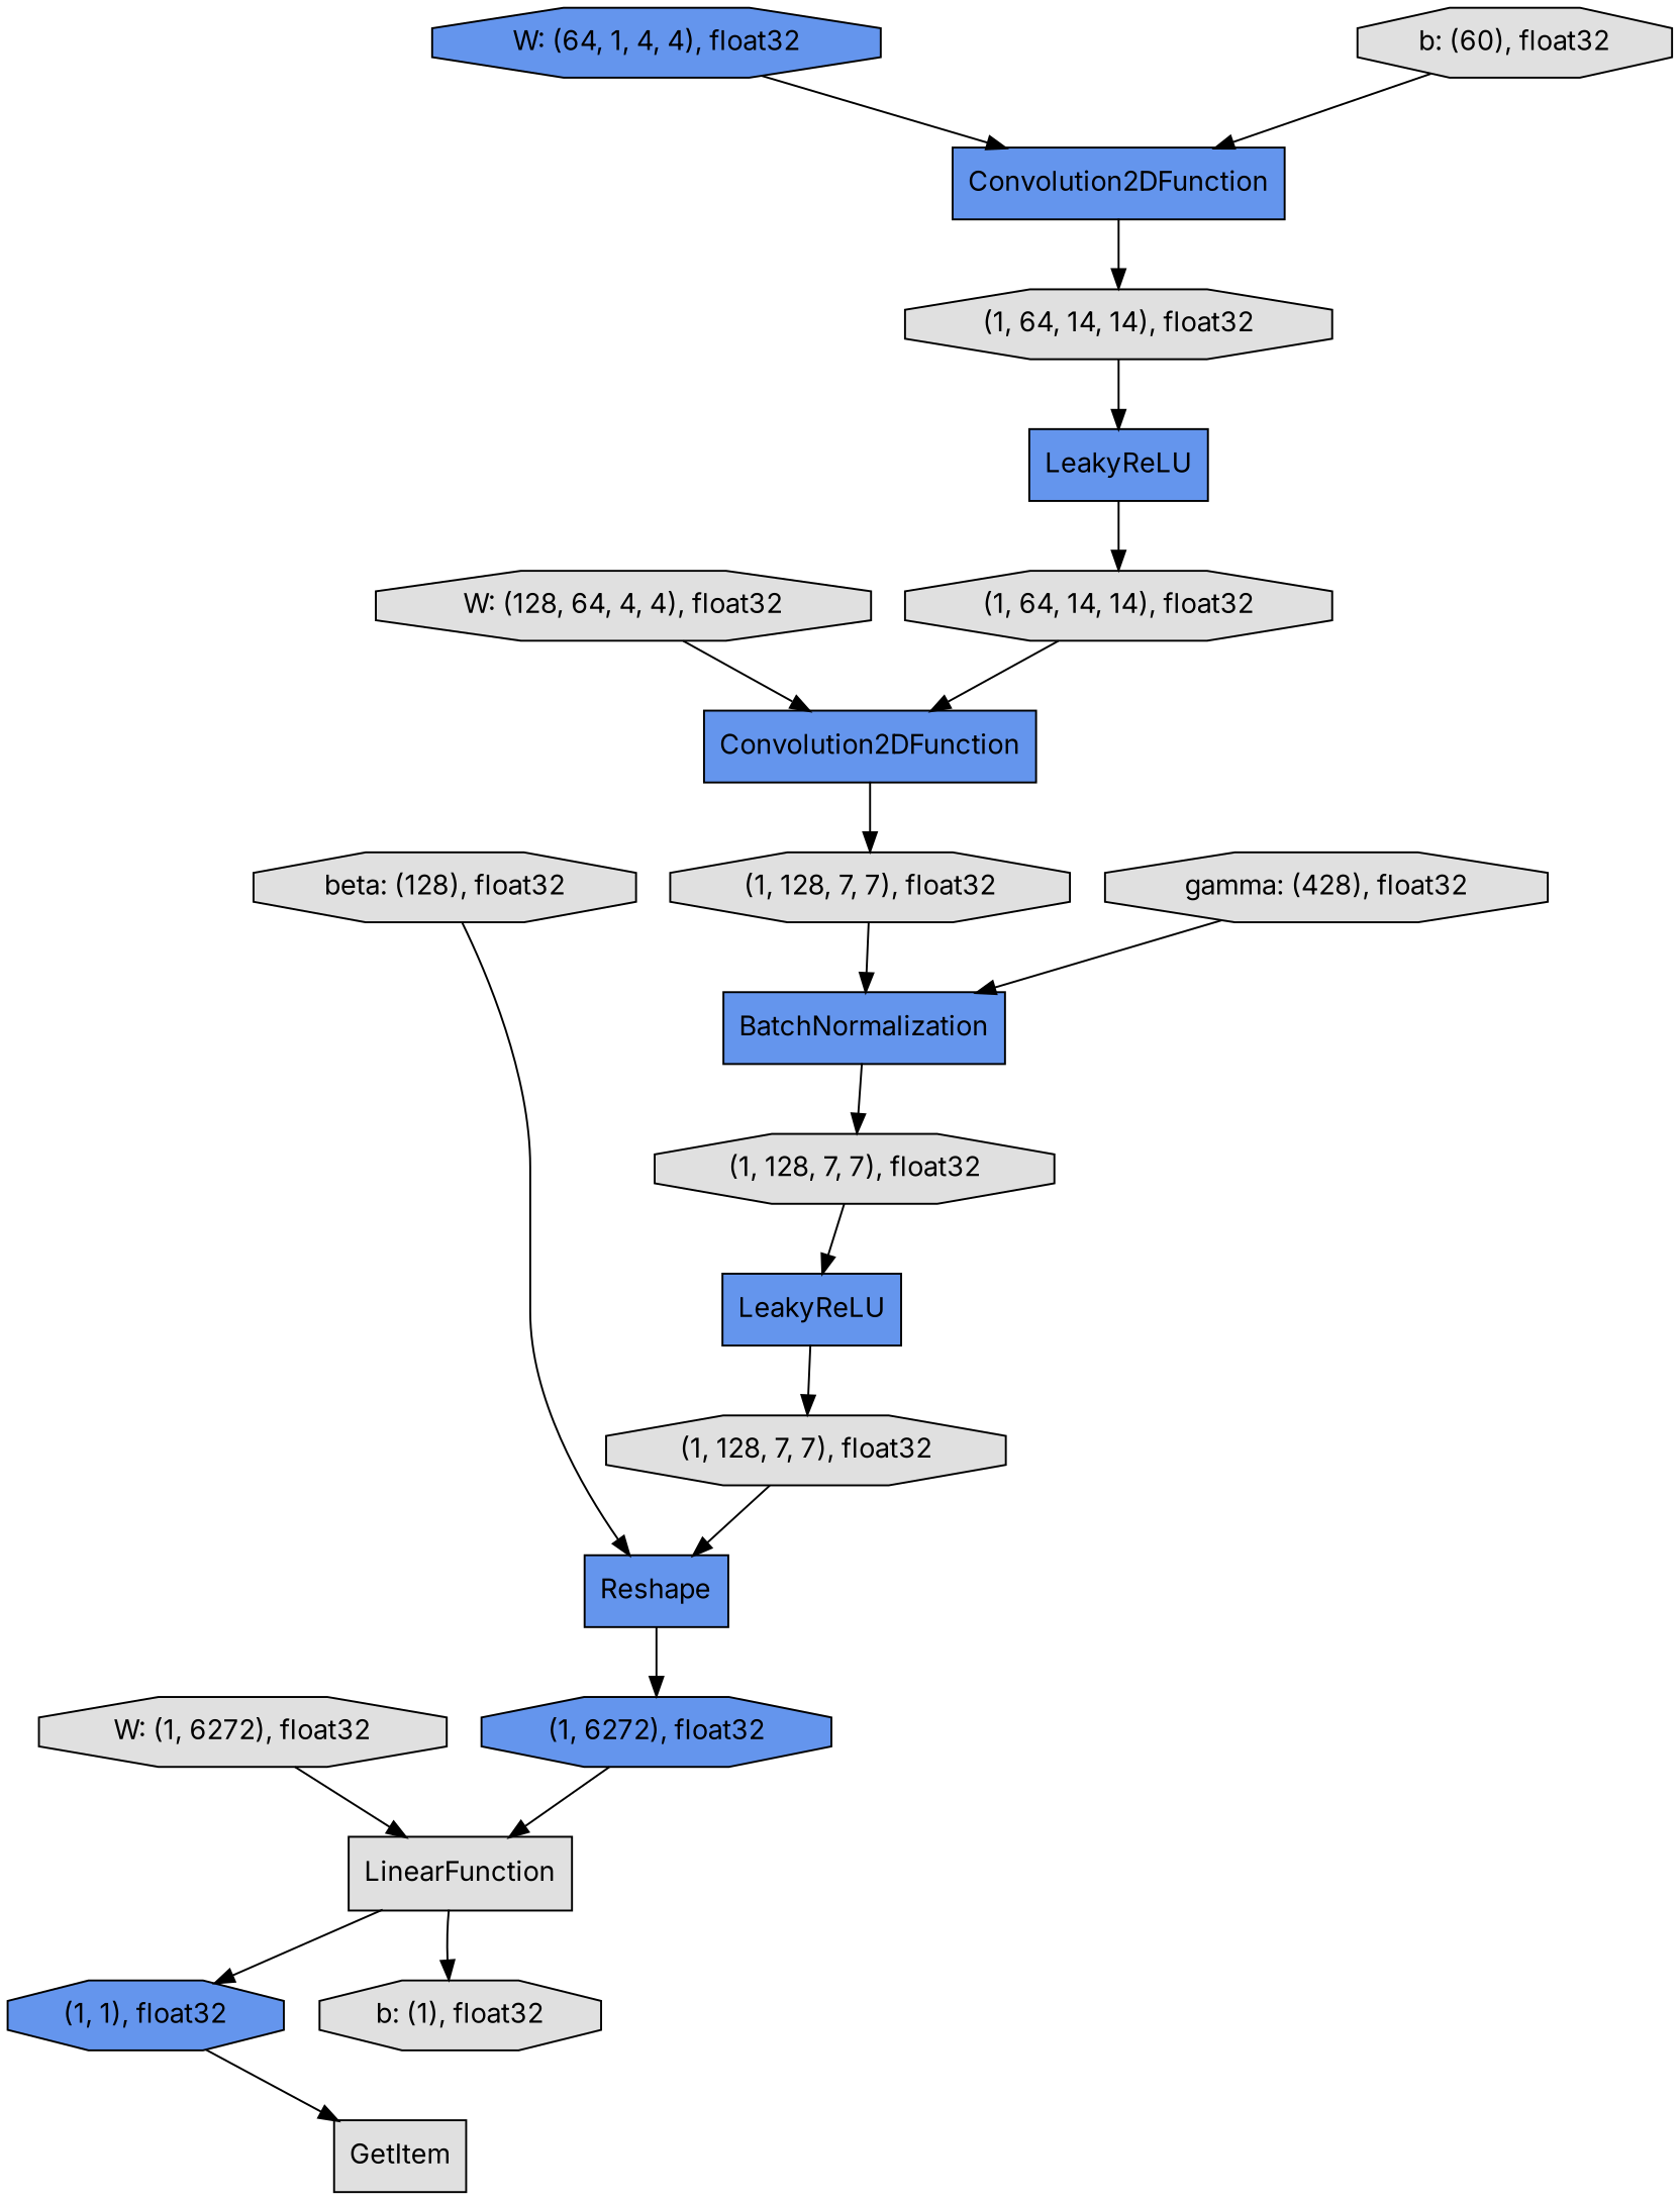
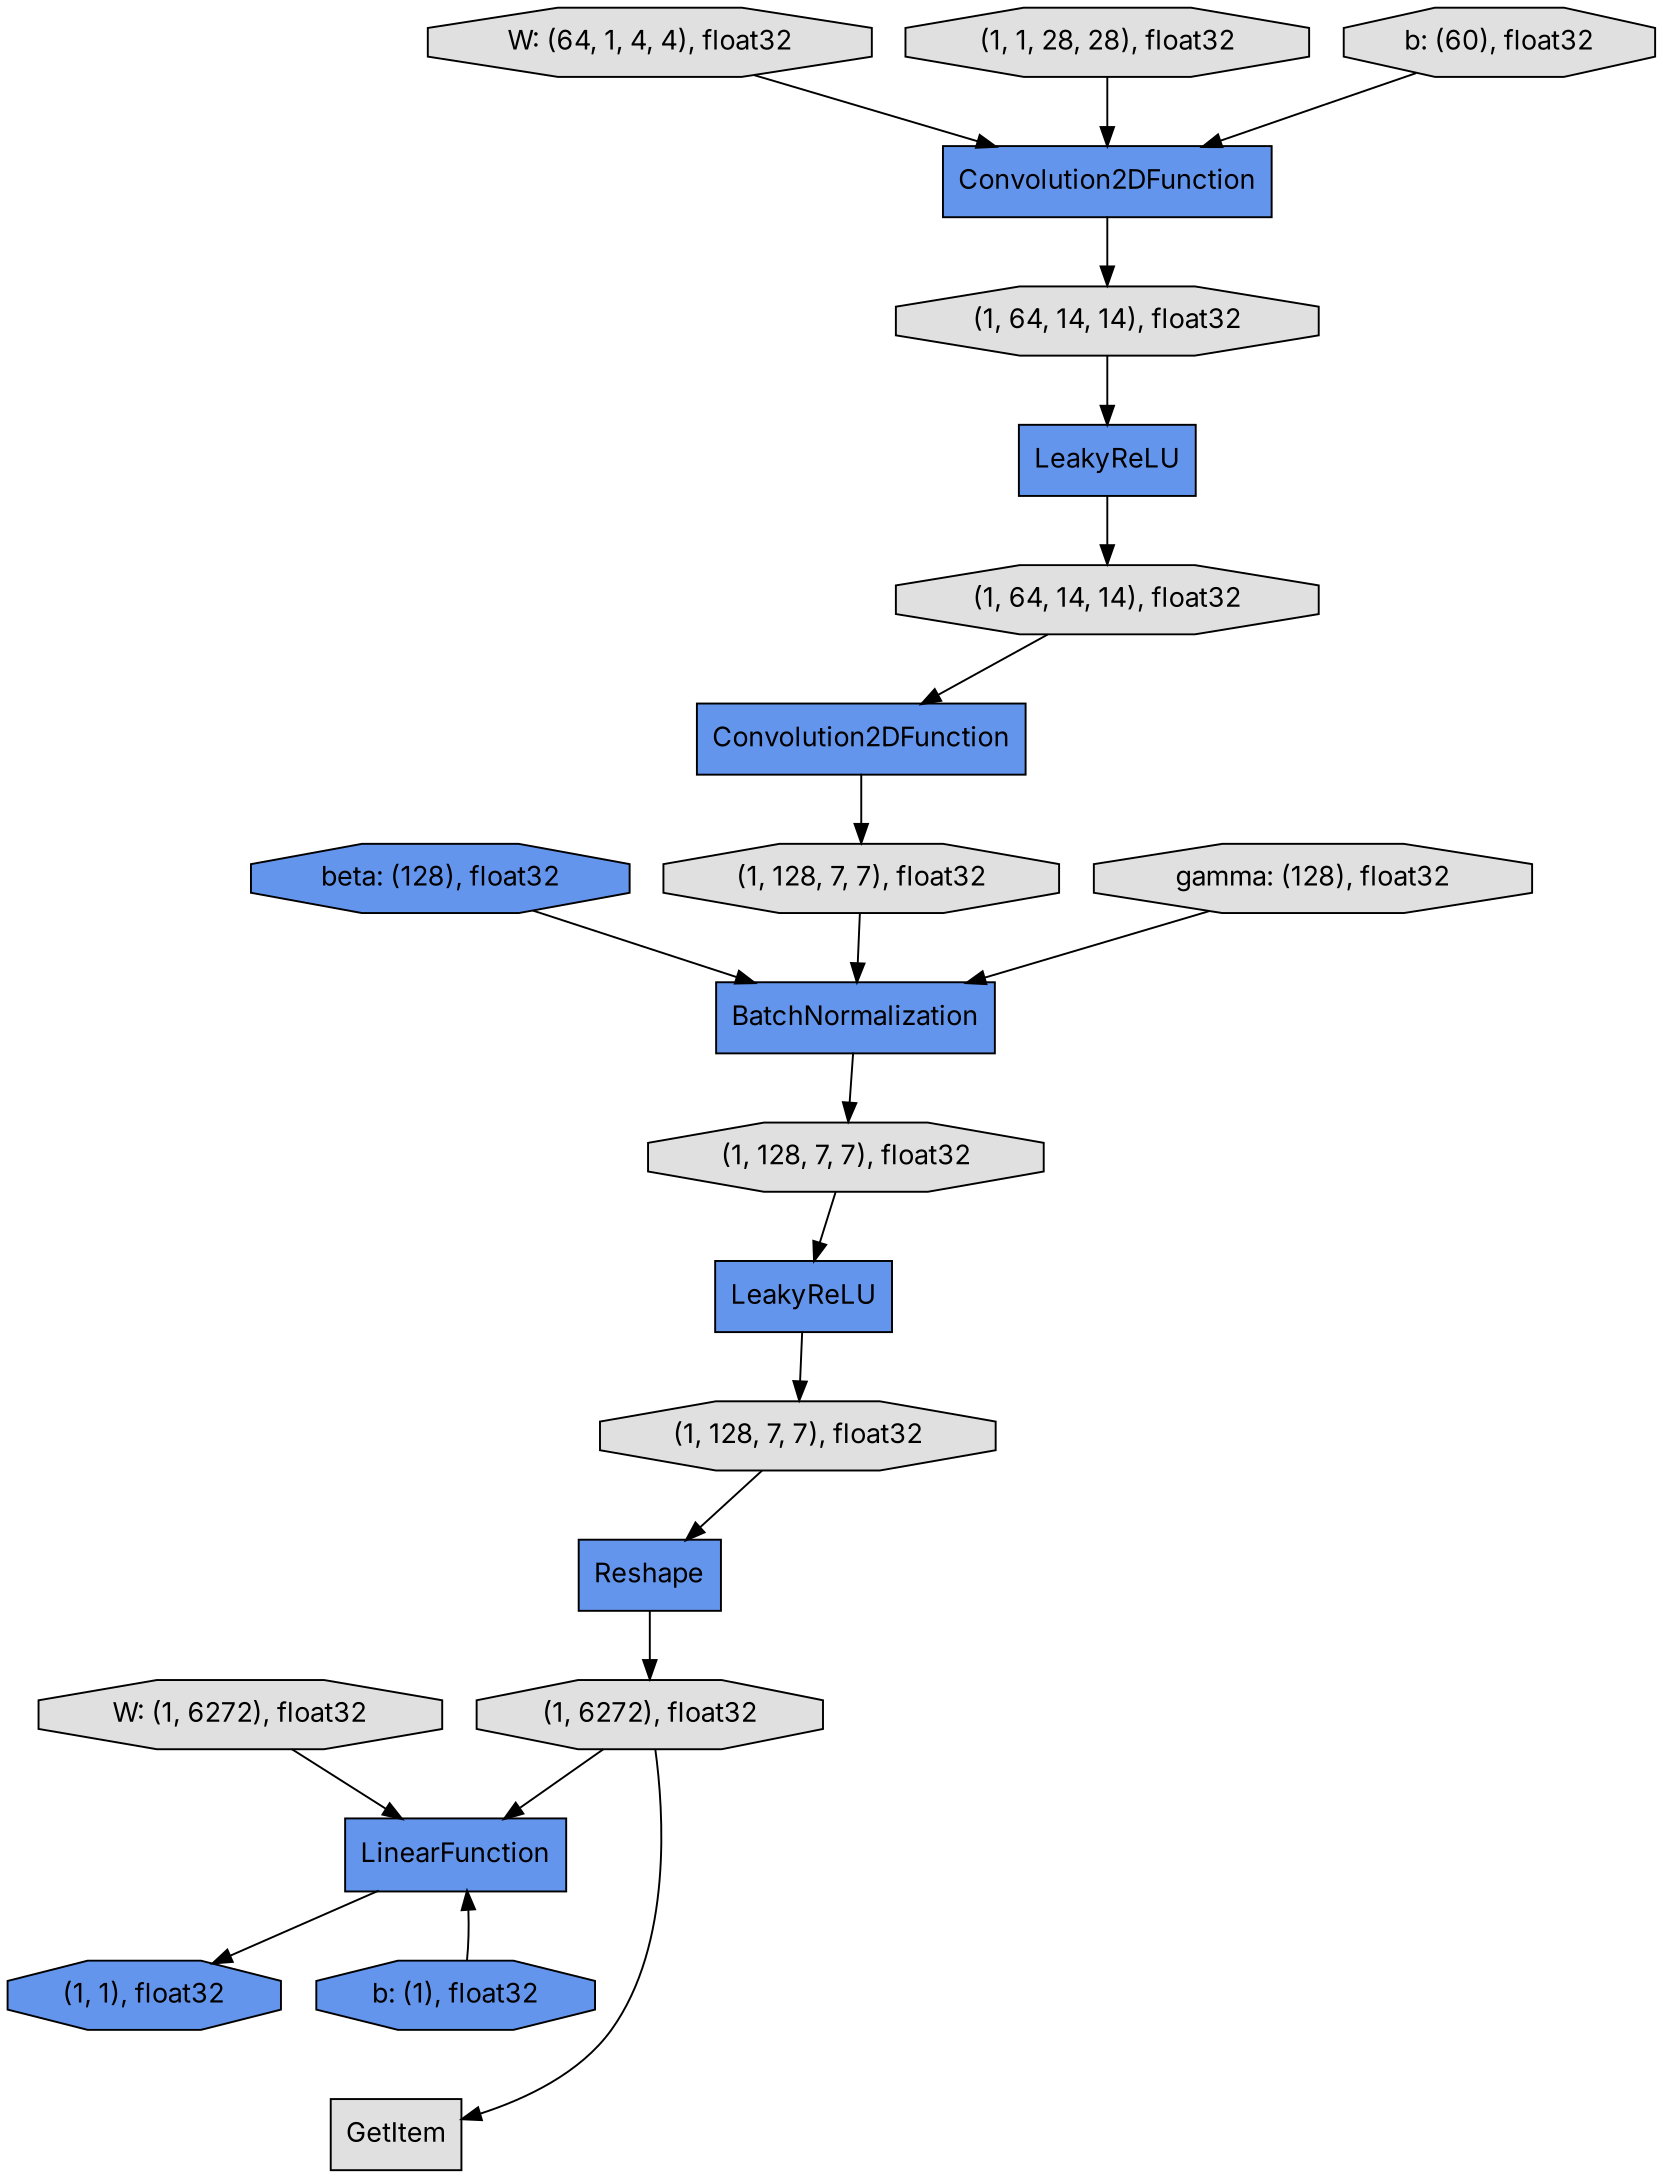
  digraph {
    fontname=Inter
    rankdir=TB
    node [fillcolor="#E0E0E0" fontname=Inter shape=octagon style=filled]
    edge [fontname=Inter]
    n1 [fillcolor="#6495ED" label=Reshape shape=record]
-   n2 [fillcolor="#6495ED" label="(1, 6272), float32"]
-   n3 [label=LinearFunction shape=record]
+   n2 [label="(1, 6272), float32"]
+   n3 [fillcolor="#6495ED" label=LinearFunction shape=record]
    n4 [label="W: (1, 6272), float32"]
    n5 [fillcolor="#6495ED" label="(1, 1), float32"]
-   n6 [label="b: (1), float32"]
-   n7 [fillcolor="#6495ED" label="W: (64, 1, 4, 4), float32"]
+   n6 [fillcolor="#6495ED" label="b: (1), float32"]
+   n7 [label="W: (64, 1, 4, 4), float32"]
    n8 [fillcolor="#6495ED" label=Convolution2DFunction shape=record]
    n9 [label="(1, 64, 14, 14), float32"]
-   n11 [label="W: (128, 64, 4, 4), float32"]
+   n10 [label="(1, 1, 28, 28), float32"]
    n12 [fillcolor="#6495ED" label=Convolution2DFunction shape=record]
    n13 [label="(1, 128, 7, 7), float32"]
-   n14 [label="gamma: (428), float32"]
+   n14 [label="gamma: (128), float32"]
    n15 [fillcolor="#6495ED" label=BatchNormalization shape=record]
    n16 [label="(1, 128, 7, 7), float32"]
    n17 [label=GetItem shape=record]
    n18 [fillcolor="#6495ED" label=LeakyReLU shape=record]
-   n19 [label="beta: (128), float32"]
+   n19 [fillcolor="#6495ED" label="beta: (128), float32"]
    n20 [label="(1, 128, 7, 7), float32"]
    n21 [label="(1, 64, 14, 14), float32"]
    n22 [fillcolor="#6495ED" label=LeakyReLU shape=record]
    n23 [label="b: (60), float32"]
    n1 -> n2
    n2 -> n3
    n3 -> n5
    n4 -> n3
-   n5 -> n17
-   n3 -> n6
+   n2 -> n17
+   n6 -> n3
    n7 -> n8
    n8 -> n9
    n9 -> n22
-   n11 -> n12
+   n10 -> n8
    n12 -> n13
    n13 -> n15
    n14 -> n15
    n15 -> n16
    n16 -> n18
    n18 -> n20
-   n19 -> n1
+   n19 -> n15
    n20 -> n1
    n21 -> n12
    n22 -> n21
    n23 -> n8
  }
